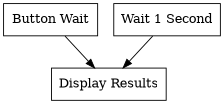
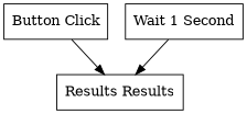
  digraph {
    node [shape=box]
-   n1 [label="Button Wait"]
-   n2 [label="Display Results"]
+   n1 [label="Button Click"]
+   n2 [label="Results Results"]
    n3 [label="Wait 1 Second"]
    n1 -> n2
    n3 -> n2
  }
